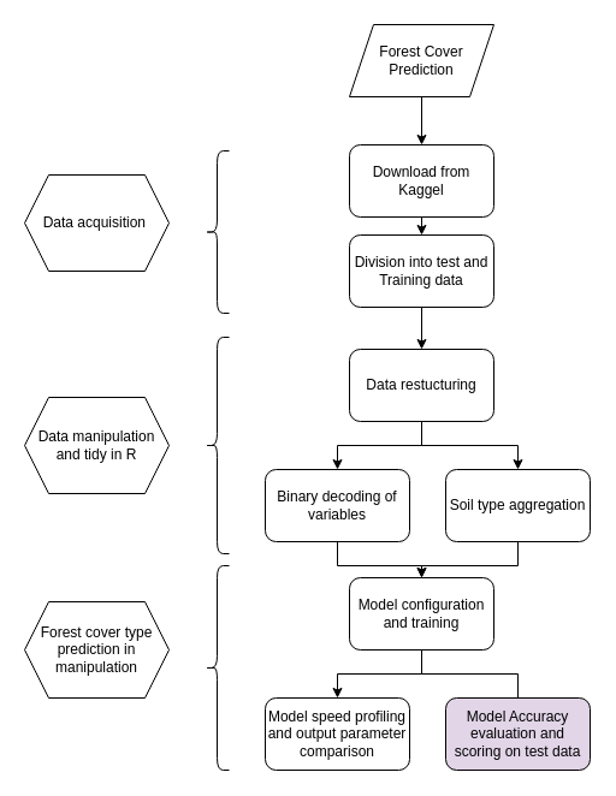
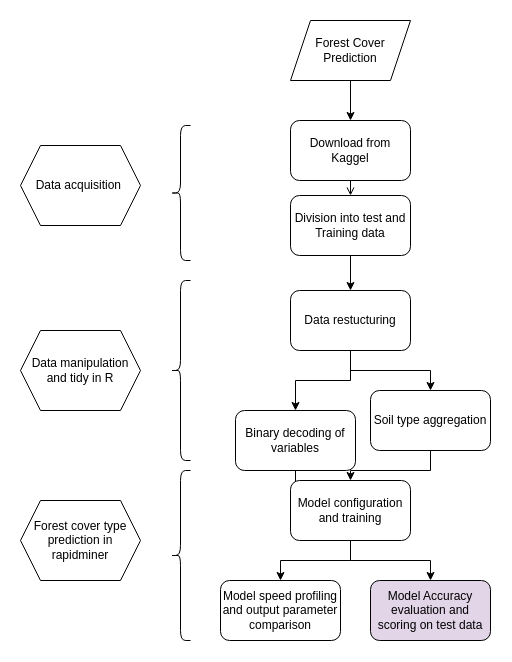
  <mxCell id="0" />
  <mxCell id="1" parent="0" />
  <mxCell id="2" style="edgeStyle=orthogonalEdgeStyle;rounded=0;orthogonalLoop=1;jettySize=auto;html=1;exitX=0.5;exitY=1;exitDx=0;exitDy=0;" edge="1" parent="1" source="3" target="5"><mxGeometry relative="1" as="geometry" /></mxCell>
  <mxCell id="3" value="Forest Cover Prediction" style="shape=parallelogram;perimeter=parallelogramPerimeter;whiteSpace=wrap;html=1;fixedSize=1;" vertex="1" parent="1"><mxGeometry x="290" y="20" width="120" height="60" as="geometry" /></mxCell>
- <mxCell id="4" style="edgeStyle=orthogonalEdgeStyle;rounded=0;orthogonalLoop=1;jettySize=auto;html=1;exitX=0.5;exitY=1;exitDx=0;exitDy=0;entryX=0.5;entryY=0;entryDx=0;entryDy=0;" edge="1" parent="1" source="5" target="17"><mxGeometry relative="1" as="geometry" /></mxCell>
+ <mxCell id="4" style="edgeStyle=orthogonalEdgeStyle;rounded=0;orthogonalLoop=1;jettySize=auto;html=1;exitX=0.5;exitY=1;exitDx=0;exitDy=0;entryX=0.5;entryY=0;entryDx=0;entryDy=0;endArrow=open;" edge="1" parent="1" source="5" target="17"><mxGeometry relative="1" as="geometry" /></mxCell>
  <mxCell id="5" value="Download from Kaggel" style="rounded=1;whiteSpace=wrap;html=1;" vertex="1" parent="1"><mxGeometry x="290" y="120" width="120" height="60" as="geometry" /></mxCell>
  <mxCell id="6" style="edgeStyle=orthogonalEdgeStyle;rounded=0;orthogonalLoop=1;jettySize=auto;html=1;exitX=0.5;exitY=1;exitDx=0;exitDy=0;entryX=0.5;entryY=0;entryDx=0;entryDy=0;" edge="1" parent="1" source="7" target="12"><mxGeometry relative="1" as="geometry" /></mxCell>
- <mxCell id="7" value="Binary decoding of variables" style="rounded=1;whiteSpace=wrap;html=1;" vertex="1" parent="1"><mxGeometry x="220" y="390" width="120" height="60" as="geometry" /></mxCell>
+ <mxCell id="7" value="Binary decoding of variables" style="rounded=1;whiteSpace=wrap;html=1;" vertex="1" parent="1"><mxGeometry x="235" y="410" width="120" height="60" as="geometry" /></mxCell>
  <mxCell id="8" style="edgeStyle=orthogonalEdgeStyle;rounded=0;orthogonalLoop=1;jettySize=auto;html=1;exitX=0.5;exitY=1;exitDx=0;exitDy=0;entryX=0.5;entryY=0;entryDx=0;entryDy=0;" edge="1" parent="1" source="9" target="12"><mxGeometry relative="1" as="geometry" /></mxCell>
  <mxCell id="9" value="Soil type aggregation" style="rounded=1;whiteSpace=wrap;html=1;" vertex="1" parent="1"><mxGeometry x="370" y="390" width="120" height="60" as="geometry" /></mxCell>
  <mxCell id="10" style="edgeStyle=orthogonalEdgeStyle;rounded=0;orthogonalLoop=1;jettySize=auto;html=1;exitX=0.5;exitY=1;exitDx=0;exitDy=0;entryX=0.5;entryY=0;entryDx=0;entryDy=0;" edge="1" parent="1" source="12" target="22"><mxGeometry relative="1" as="geometry" /></mxCell>
- <mxCell id="11" style="edgeStyle=orthogonalEdgeStyle;rounded=0;orthogonalLoop=1;jettySize=auto;html=1;exitX=0.5;exitY=1;exitDx=0;exitDy=0;entryX=0.5;entryY=0;entryDx=0;entryDy=0;endArrow=none;" edge="1" parent="1" source="12" target="18"><mxGeometry relative="1" as="geometry" /></mxCell>
+ <mxCell id="11" style="edgeStyle=orthogonalEdgeStyle;rounded=0;orthogonalLoop=1;jettySize=auto;html=1;exitX=0.5;exitY=1;exitDx=0;exitDy=0;entryX=0.5;entryY=0;entryDx=0;entryDy=0;" edge="1" parent="1" source="12" target="18"><mxGeometry relative="1" as="geometry" /></mxCell>
  <mxCell id="12" value="Model configuration and training" style="rounded=1;whiteSpace=wrap;html=1;" vertex="1" parent="1"><mxGeometry x="290" y="480" width="120" height="60" as="geometry" /></mxCell>
  <mxCell id="13" value="Data acquisition&amp;nbsp;" style="shape=hexagon;perimeter=hexagonPerimeter2;whiteSpace=wrap;html=1;fixedSize=1;" vertex="1" parent="1"><mxGeometry x="20" y="145" width="120" height="80" as="geometry" /></mxCell>
  <mxCell id="14" value="Data manipulation and tidy in R" style="shape=hexagon;perimeter=hexagonPerimeter2;whiteSpace=wrap;html=1;fixedSize=1;" vertex="1" parent="1"><mxGeometry x="20" y="330" width="120" height="80" as="geometry" /></mxCell>
- <mxCell id="15" value="Forest cover type prediction in manipulation" style="shape=hexagon;perimeter=hexagonPerimeter2;whiteSpace=wrap;html=1;fixedSize=1;" vertex="1" parent="1"><mxGeometry x="20" y="500" width="120" height="80" as="geometry" /></mxCell>
+ <mxCell id="15" value="Forest cover type prediction in rapidminer" style="shape=hexagon;perimeter=hexagonPerimeter2;whiteSpace=wrap;html=1;fixedSize=1;" vertex="1" parent="1"><mxGeometry x="20" y="500" width="120" height="80" as="geometry" /></mxCell>
  <mxCell id="16" style="edgeStyle=orthogonalEdgeStyle;rounded=0;orthogonalLoop=1;jettySize=auto;html=1;exitX=0.5;exitY=1;exitDx=0;exitDy=0;" edge="1" parent="1" source="17" target="21"><mxGeometry relative="1" as="geometry" /></mxCell>
  <mxCell id="17" value="Division into test and Training data" style="rounded=1;whiteSpace=wrap;html=1;" vertex="1" parent="1"><mxGeometry x="290" y="195" width="120" height="60" as="geometry" /></mxCell>
  <mxCell id="18" value="Model Accuracy evaluation and scoring on test data" style="rounded=1;whiteSpace=wrap;html=1;fillColor=#e1d5e7;" vertex="1" parent="1"><mxGeometry x="370" y="580" width="120" height="60" as="geometry" /></mxCell>
  <mxCell id="19" style="edgeStyle=orthogonalEdgeStyle;rounded=0;orthogonalLoop=1;jettySize=auto;html=1;exitX=0.5;exitY=1;exitDx=0;exitDy=0;" edge="1" parent="1" source="21" target="7"><mxGeometry relative="1" as="geometry" /></mxCell>
  <mxCell id="20" style="edgeStyle=orthogonalEdgeStyle;rounded=0;orthogonalLoop=1;jettySize=auto;html=1;exitX=0.5;exitY=1;exitDx=0;exitDy=0;" edge="1" parent="1" source="21" target="9"><mxGeometry relative="1" as="geometry" /></mxCell>
  <mxCell id="21" value="Data restucturing" style="rounded=1;whiteSpace=wrap;html=1;" vertex="1" parent="1"><mxGeometry x="290" y="290" width="120" height="60" as="geometry" /></mxCell>
  <mxCell id="22" value="Model speed profiling and output parameter comparison" style="rounded=1;whiteSpace=wrap;html=1;" vertex="1" parent="1"><mxGeometry x="220" y="580" width="120" height="60" as="geometry" /></mxCell>
  <mxCell id="23" value="" style="shape=curlyBracket;whiteSpace=wrap;html=1;rounded=1;strokeWidth=1;" vertex="1" parent="1"><mxGeometry x="170" y="125" width="20" height="135" as="geometry" /></mxCell>
  <mxCell id="24" value="" style="shape=curlyBracket;whiteSpace=wrap;html=1;rounded=1;strokeWidth=1;" vertex="1" parent="1"><mxGeometry x="170" y="280" width="20" height="180" as="geometry" /></mxCell>
  <mxCell id="25" value="" style="shape=curlyBracket;whiteSpace=wrap;html=1;rounded=1;strokeWidth=1;" vertex="1" parent="1"><mxGeometry x="170" y="470" width="20" height="170" as="geometry" /></mxCell>
